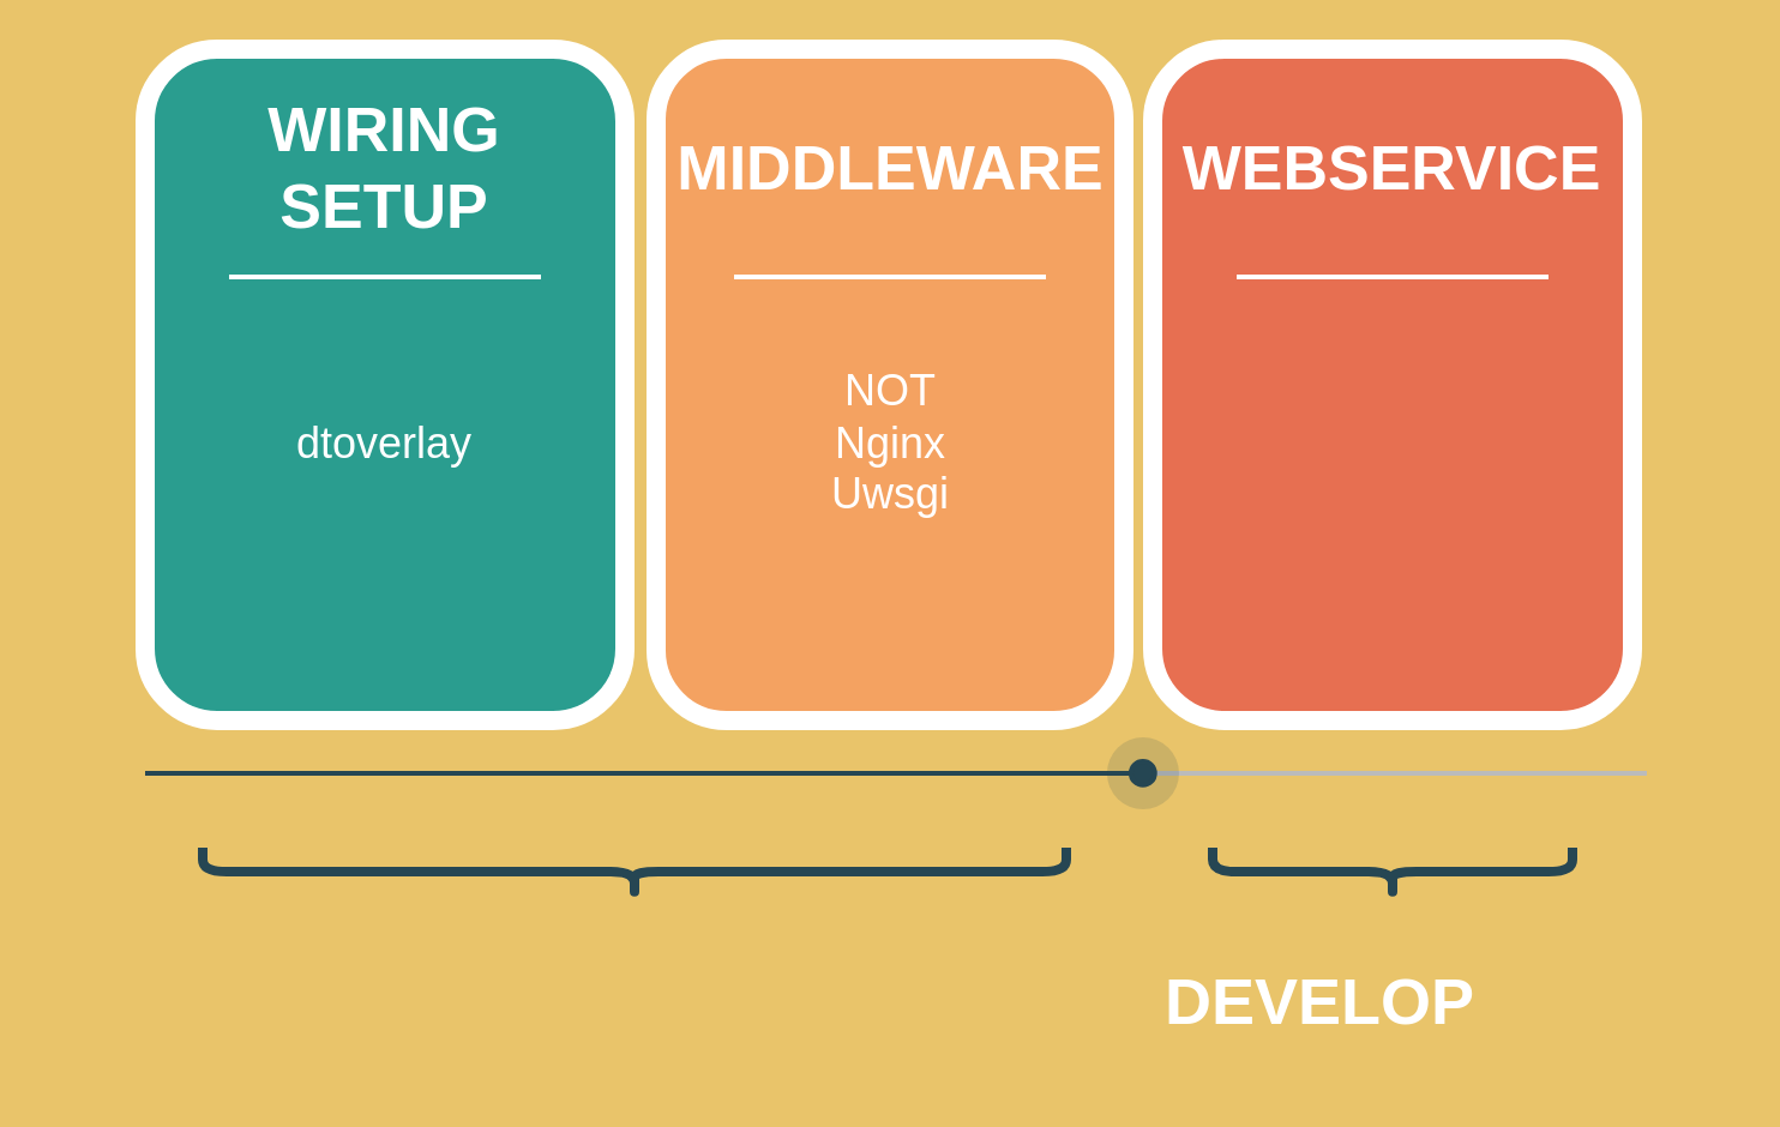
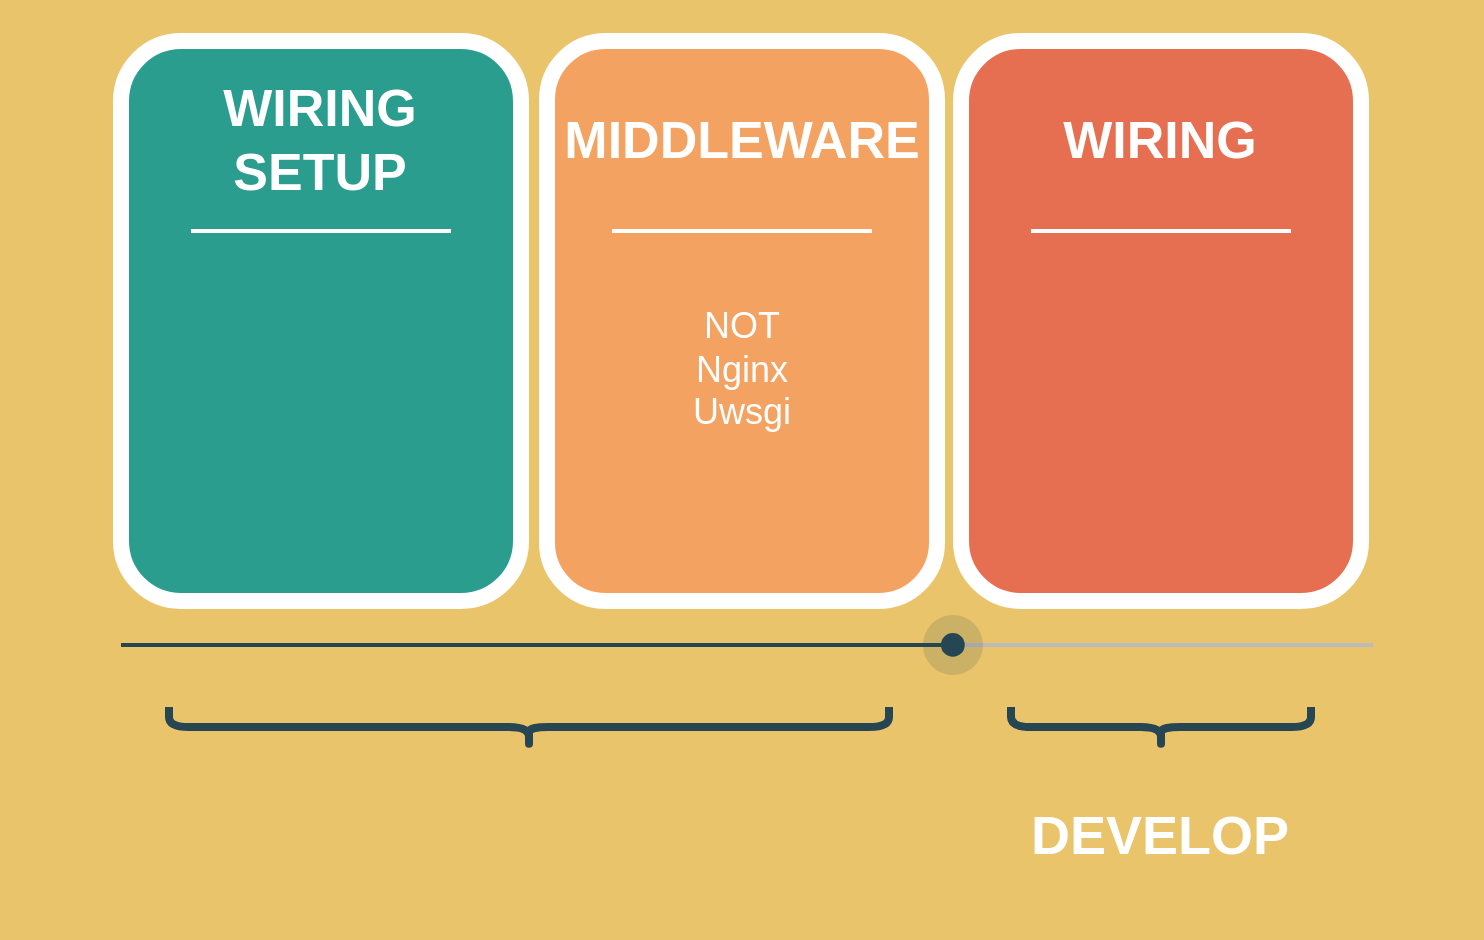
  <mxCell id="0" />
  <mxCell id="1" parent="0" />
  <mxCell id="2" value="" style="whiteSpace=wrap;html=1;rounded=1;shadow=0;strokeWidth=8;fontSize=20;align=center;strokeColor=#FFFFFF;direction=north;fillColor=#2A9D8F;" parent="1" vertex="1"><mxGeometry x="60" y="20" width="200" height="280" as="geometry" /></mxCell>
  <mxCell id="3" value="" style="whiteSpace=wrap;html=1;rounded=1;shadow=0;strokeWidth=8;fontSize=20;align=center;strokeColor=#FFFFFF;fillColor=#F4A261;" parent="1" vertex="1"><mxGeometry x="273" y="20" width="195" height="280" as="geometry" /></mxCell>
  <mxCell id="4" value="&lt;div style=&quot;font-size: 26px&quot;&gt;&lt;font style=&quot;font-size: 26px&quot;&gt;WIRING&lt;/font&gt;&lt;/div&gt;&lt;div style=&quot;font-size: 26px&quot;&gt;&lt;font style=&quot;font-size: 26px&quot;&gt;SETUP&lt;br style=&quot;font-size: 26px;&quot;&gt;&lt;/font&gt;&lt;/div&gt;" style="text;html=1;strokeColor=none;fillColor=none;align=center;verticalAlign=middle;whiteSpace=wrap;rounded=0;shadow=0;fontSize=26;fontColor=#FFFFFF;fontStyle=1" parent="1" vertex="1"><mxGeometry x="20" y="40" width="280" height="60" as="geometry" /></mxCell>
  <mxCell id="5" value="" style="line;strokeWidth=2;html=1;rounded=0;shadow=0;fontSize=27;align=center;fillColor=none;strokeColor=#FFFFFF;" parent="1" vertex="1"><mxGeometry x="95" y="110" width="130" height="10" as="geometry" /></mxCell>
  <mxCell id="6" value="&lt;div style=&quot;font-size: 26px&quot;&gt;&lt;font style=&quot;font-size: 26px&quot;&gt;MIDDLEWARE&lt;/font&gt;&lt;/div&gt;" style="text;html=1;strokeColor=none;fillColor=none;align=center;verticalAlign=middle;whiteSpace=wrap;rounded=0;shadow=0;fontSize=27;fontColor=#FFFFFF;fontStyle=1" parent="1" vertex="1"><mxGeometry x="230.5" y="40" width="280" height="60" as="geometry" /></mxCell>
- <mxCell id="7" value="&lt;font style=&quot;font-size: 18px&quot;&gt;dtoverlay&lt;/font&gt;" style="text;html=1;strokeColor=none;fillColor=none;align=center;verticalAlign=middle;whiteSpace=wrap;rounded=0;shadow=0;fontSize=14;fontColor=#FFFFFF;" parent="1" vertex="1"><mxGeometry x="115" y="140" width="90" height="90" as="geometry" /></mxCell>
  <mxCell id="8" value="" style="whiteSpace=wrap;html=1;rounded=1;shadow=0;strokeWidth=8;fontSize=20;align=center;strokeColor=#FFFFFF;fillColor=#E76F51;" parent="1" vertex="1"><mxGeometry x="480" y="20" width="200" height="280" as="geometry" /></mxCell>
- <mxCell id="9" value="&lt;div style=&quot;font-size: 26px&quot;&gt;&lt;font style=&quot;font-size: 26px&quot;&gt;WEBSERVICE&lt;/font&gt;&lt;/div&gt;" style="text;html=1;strokeColor=none;fillColor=none;align=center;verticalAlign=middle;whiteSpace=wrap;rounded=0;shadow=0;fontSize=27;fontColor=#FFFFFF;fontStyle=1" parent="1" vertex="1"><mxGeometry x="440" y="40" width="280" height="60" as="geometry" /></mxCell>
+ <mxCell id="9" value="&lt;div style=&quot;font-size: 26px&quot;&gt;&lt;font style=&quot;font-size: 26px&quot;&gt;WIRING&lt;/font&gt;&lt;/div&gt;" style="text;html=1;strokeColor=none;fillColor=none;align=center;verticalAlign=middle;whiteSpace=wrap;rounded=0;shadow=0;fontSize=27;fontColor=#FFFFFF;fontStyle=1" parent="1" vertex="1"><mxGeometry x="440" y="40" width="280" height="60" as="geometry" /></mxCell>
  <mxCell id="10" value="" style="dashed=0;verticalLabelPosition=bottom;verticalAlign=top;align=center;shape=mxgraph.gmdl.sliderFocused;barPos=66.45;opacity=100;strokeWidth=2;handleSize=30;shadow=0;strokeColor=#264653;fillColor=#264653;" vertex="1" parent="1"><mxGeometry x="60" y="287" width="626" height="70" as="geometry" /></mxCell>
  <mxCell id="11" value="" style="shape=curlyBracket;whiteSpace=wrap;html=1;rounded=1;direction=north;strokeWidth=4;strokeColor=#264653;" vertex="1" parent="1"><mxGeometry x="84" y="353" width="360" height="20" as="geometry" /></mxCell>
  <mxCell id="12" value="" style="shape=curlyBracket;whiteSpace=wrap;html=1;rounded=1;direction=north;strokeWidth=4;strokeColor=#264653;" vertex="1" parent="1"><mxGeometry x="505" y="353" width="150" height="20" as="geometry" /></mxCell>
  <mxCell id="13" value="&lt;div style=&quot;font-size: 18px&quot;&gt;&lt;font style=&quot;font-size: 18px&quot;&gt;NOT&lt;/font&gt;&lt;/div&gt;&lt;div style=&quot;font-size: 18px&quot;&gt;&lt;font style=&quot;font-size: 18px&quot;&gt;Nginx&lt;/font&gt;&lt;/div&gt;&lt;div style=&quot;font-size: 18px&quot;&gt;&lt;font style=&quot;font-size: 18px&quot;&gt;Uwsgi&lt;br&gt;&lt;/font&gt;&lt;/div&gt;" style="text;html=1;strokeColor=none;fillColor=none;align=center;verticalAlign=middle;whiteSpace=wrap;rounded=0;shadow=0;fontSize=14;fontColor=#FFFFFF;" vertex="1" parent="1"><mxGeometry x="308.5" y="140" width="124" height="90" as="geometry" /></mxCell>
  <mxCell id="14" value="" style="line;strokeWidth=2;html=1;rounded=0;shadow=0;fontSize=27;align=center;fillColor=none;strokeColor=#FFFFFF;" vertex="1" parent="1"><mxGeometry x="305.5" y="110" width="130" height="10" as="geometry" /></mxCell>
  <mxCell id="15" value="" style="line;strokeWidth=2;html=1;rounded=0;shadow=0;fontSize=27;align=center;fillColor=none;strokeColor=#FFFFFF;" vertex="1" parent="1"><mxGeometry x="515" y="110" width="130" height="10" as="geometry" /></mxCell>
- <mxCell id="16" value="DEVELOP" style="text;html=1;strokeColor=none;fillColor=none;align=center;verticalAlign=middle;whiteSpace=wrap;rounded=0;shadow=0;fontSize=27;fontColor=#FFFFFF;fontStyle=1" vertex="1" parent="1"><mxGeometry x="410" y="388" width="280" height="60" as="geometry" /></mxCell>
+ <mxCell id="16" value="DEVELOP" style="text;html=1;strokeColor=none;fillColor=none;align=center;verticalAlign=middle;whiteSpace=wrap;rounded=0;shadow=0;fontSize=27;fontColor=#FFFFFF;fontStyle=1" vertex="1" parent="1"><mxGeometry x="440" y="388" width="280" height="60" as="geometry" /></mxCell>
